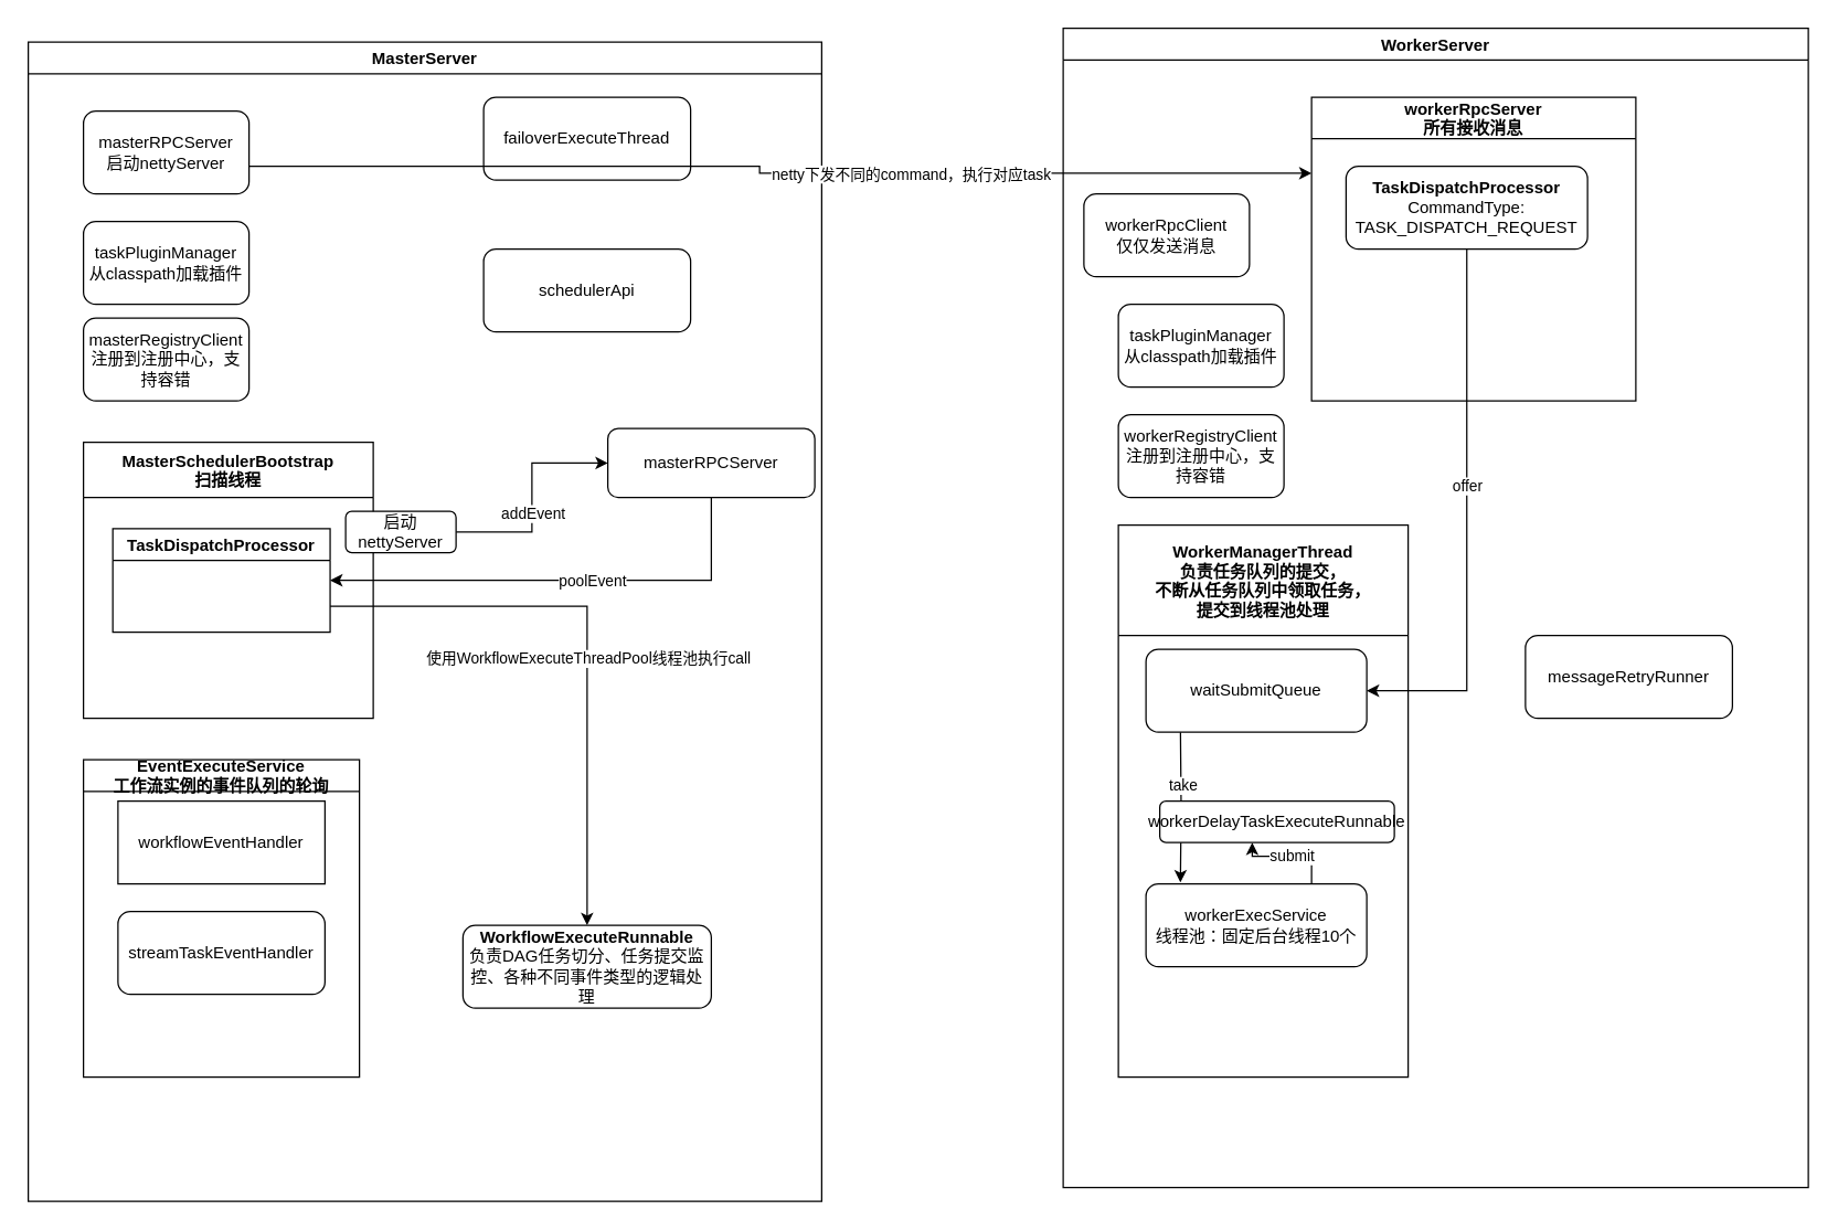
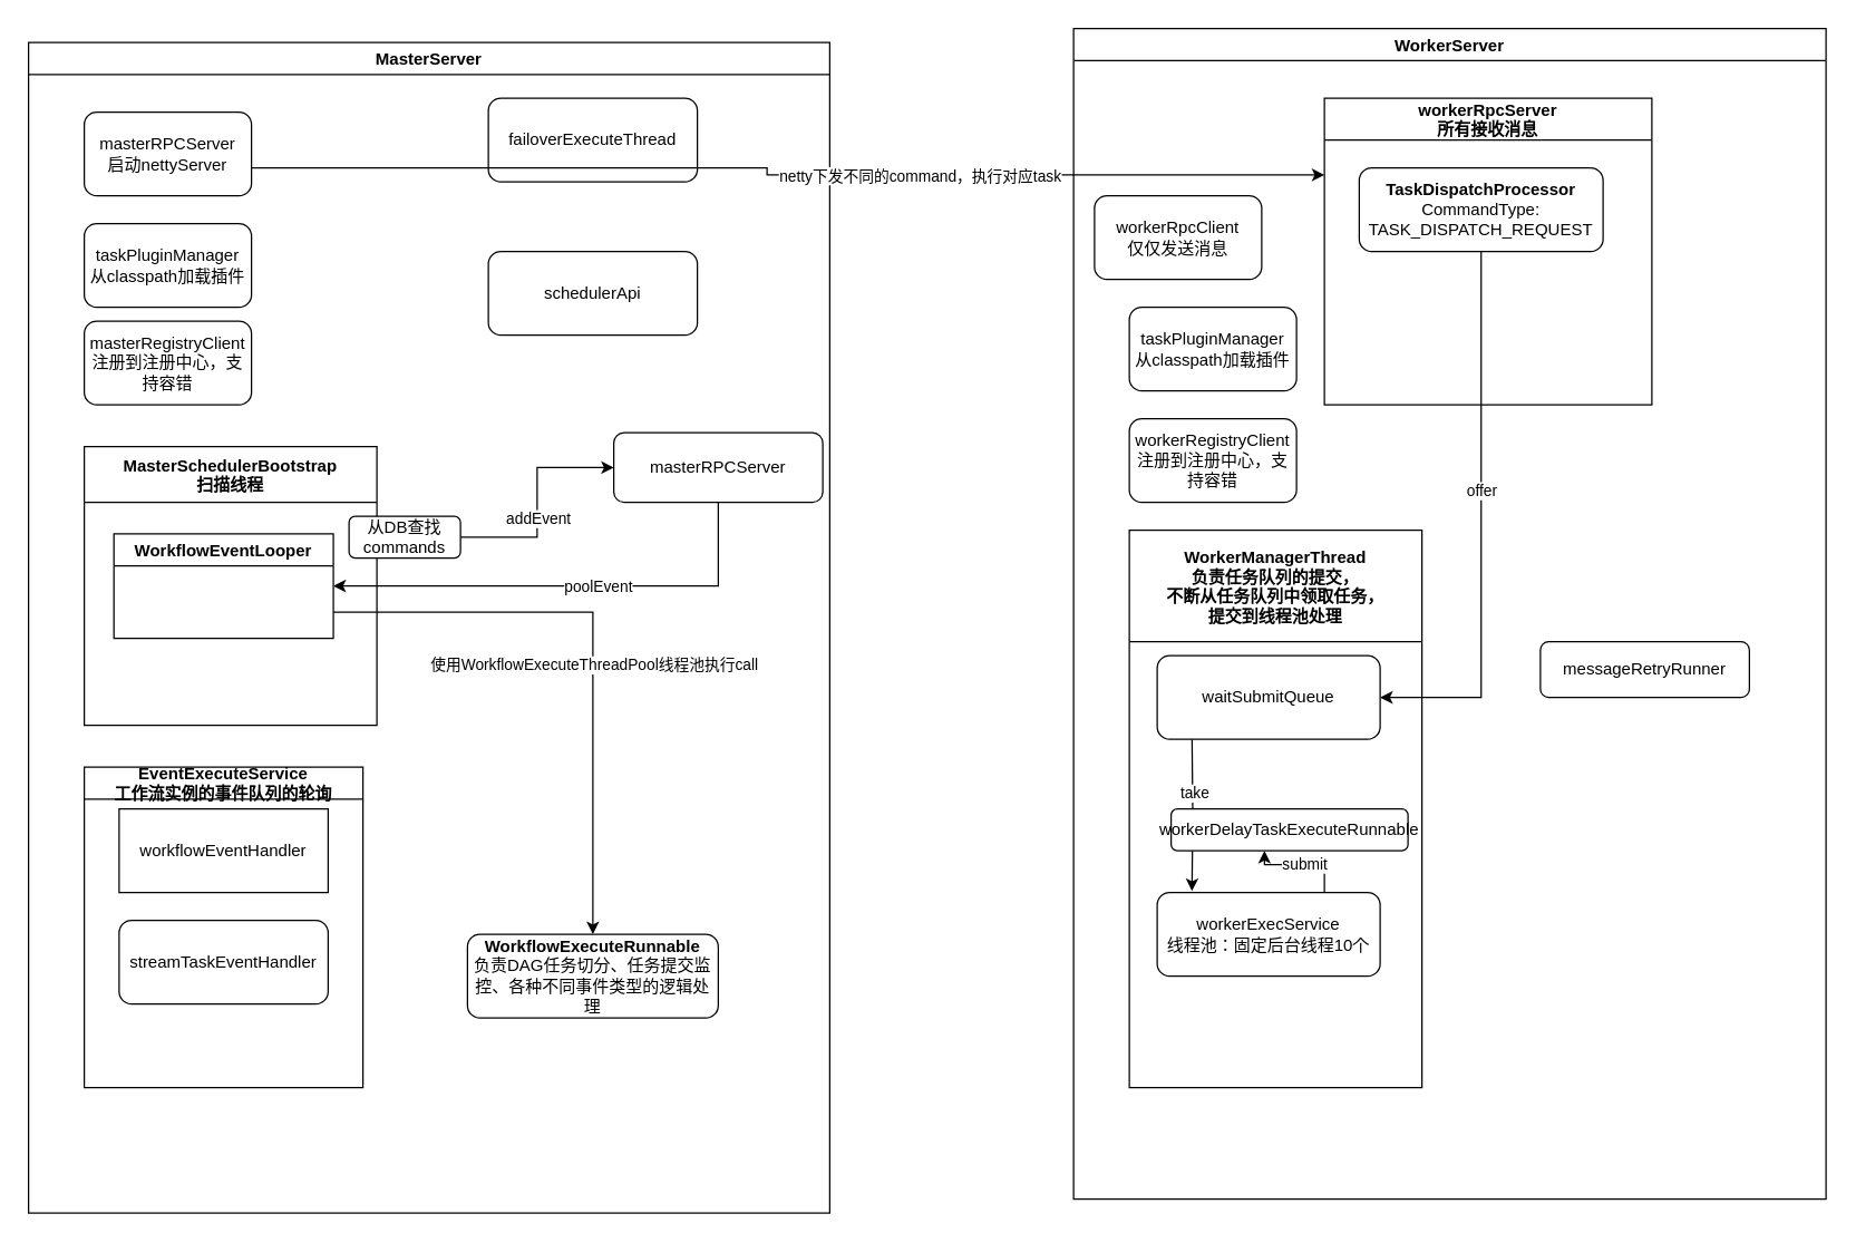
  <mxCell id="0" />
  <mxCell id="1" parent="0" />
  <mxCell id="2" value="MasterServer" style="swimlane;" vertex="1" parent="1"><mxGeometry x="20" y="30" width="575" height="840" as="geometry"><mxRectangle x="80" y="90" width="120" height="30" as="alternateBounds" /></mxGeometry></mxCell>
  <mxCell id="3" value="masterRPCServer&lt;br&gt;启动nettyServer" style="rounded=1;whiteSpace=wrap;html=1;" vertex="1" parent="2"><mxGeometry x="40" y="50" width="120" height="60" as="geometry" /></mxCell>
  <mxCell id="4" value="taskPluginManager&lt;br&gt;从classpath加载插件" style="rounded=1;whiteSpace=wrap;html=1;" vertex="1" parent="2"><mxGeometry x="40" y="130" width="120" height="60" as="geometry" /></mxCell>
  <mxCell id="5" value="masterRegistryClient&lt;br&gt;注册到注册中心，支持容错" style="rounded=1;whiteSpace=wrap;html=1;" vertex="1" parent="2"><mxGeometry x="40" y="200" width="120" height="60" as="geometry" /></mxCell>
  <mxCell id="6" style="edgeStyle=orthogonalEdgeStyle;rounded=0;orthogonalLoop=1;jettySize=auto;html=1;exitX=1;exitY=0.5;exitDx=0;exitDy=0;entryX=0;entryY=0.5;entryDx=0;entryDy=0;" edge="1" parent="2" source="21" target="20"><mxGeometry relative="1" as="geometry" /></mxCell>
  <mxCell id="7" value="addEvent" style="edgeLabel;html=1;align=center;verticalAlign=middle;resizable=0;points=[];" vertex="1" connectable="0" parent="6"><mxGeometry x="-0.14" relative="1" as="geometry"><mxPoint as="offset" /></mxGeometry></mxCell>
  <mxCell id="8" value="MasterSchedulerBootstrap&#10;扫描线程" style="swimlane;startSize=40;" vertex="1" parent="2"><mxGeometry x="40" y="290" width="210" height="200" as="geometry"><mxRectangle x="40" y="290" width="200" height="30" as="alternateBounds" /></mxGeometry></mxCell>
- <mxCell id="9" value="TaskDispatchProcessor" style="swimlane;" vertex="1" parent="8"><mxGeometry x="21.25" y="62.5" width="157.5" height="75" as="geometry" /></mxCell>
+ <mxCell id="9" value="WorkflowEventLooper" style="swimlane;" vertex="1" parent="8"><mxGeometry x="21.25" y="62.5" width="157.5" height="75" as="geometry" /></mxCell>
  <mxCell id="10" value="EventExecuteService&#10;工作流实例的事件队列的轮询" style="swimlane;" vertex="1" parent="2"><mxGeometry x="40" y="520" width="200" height="230" as="geometry" /></mxCell>
  <mxCell id="11" value="workflowEventHandler" style="whiteSpace=wrap;html=1;rounded=0;" vertex="1" parent="10"><mxGeometry x="25" y="30" width="150" height="60" as="geometry" /></mxCell>
  <mxCell id="12" value="streamTaskEventHandler" style="rounded=1;whiteSpace=wrap;html=1;" vertex="1" parent="10"><mxGeometry x="25" y="110" width="150" height="60" as="geometry" /></mxCell>
  <mxCell id="13" value="failoverExecuteThread" style="rounded=1;whiteSpace=wrap;html=1;" vertex="1" parent="2"><mxGeometry x="330" y="40" width="150" height="60" as="geometry" /></mxCell>
  <mxCell id="14" value="schedulerApi" style="rounded=1;whiteSpace=wrap;html=1;" vertex="1" parent="2"><mxGeometry x="330" y="150" width="150" height="60" as="geometry" /></mxCell>
  <mxCell id="15" value="&lt;b&gt;WorkflowExecuteRunnable&lt;/b&gt;&lt;br&gt;负责DAG任务切分、任务提交监控、各种不同事件类型的逻辑处理" style="rounded=1;whiteSpace=wrap;html=1;" vertex="1" parent="2"><mxGeometry x="315" y="640" width="180" height="60" as="geometry" /></mxCell>
  <mxCell id="16" style="edgeStyle=orthogonalEdgeStyle;rounded=0;orthogonalLoop=1;jettySize=auto;html=1;exitX=1;exitY=0.75;exitDx=0;exitDy=0;" edge="1" parent="2" source="9" target="15"><mxGeometry relative="1" as="geometry" /></mxCell>
  <mxCell id="17" value="使用WorkflowExecuteThreadPool线程池执行call" style="edgeLabel;html=1;align=center;verticalAlign=middle;resizable=0;points=[];" vertex="1" connectable="0" parent="16"><mxGeometry x="-0.073" relative="1" as="geometry"><mxPoint y="31" as="offset" /></mxGeometry></mxCell>
  <mxCell id="18" style="edgeStyle=orthogonalEdgeStyle;rounded=0;orthogonalLoop=1;jettySize=auto;html=1;entryX=1;entryY=0.5;entryDx=0;entryDy=0;exitX=0.5;exitY=1;exitDx=0;exitDy=0;" edge="1" parent="2" source="20" target="9"><mxGeometry relative="1" as="geometry"><Array as="points"><mxPoint x="495" y="390" /></Array></mxGeometry></mxCell>
  <mxCell id="19" value="poolEvent" style="edgeLabel;html=1;align=center;verticalAlign=middle;resizable=0;points=[];" vertex="1" connectable="0" parent="18"><mxGeometry x="-0.127" relative="1" as="geometry"><mxPoint as="offset" /></mxGeometry></mxCell>
  <mxCell id="20" value="masterRPCServer" style="rounded=1;whiteSpace=wrap;html=1;" vertex="1" parent="2"><mxGeometry x="420" y="280" width="150" height="50" as="geometry" /></mxCell>
- <mxCell id="21" value="启动nettyServer" style="rounded=1;whiteSpace=wrap;html=1;" vertex="1" parent="2"><mxGeometry x="230" y="340" width="80" height="30" as="geometry" /></mxCell>
+ <mxCell id="21" value="从DB查找commands" style="rounded=1;whiteSpace=wrap;html=1;" vertex="1" parent="2"><mxGeometry x="230" y="340" width="80" height="30" as="geometry" /></mxCell>
  <mxCell id="22" style="edgeStyle=orthogonalEdgeStyle;rounded=0;orthogonalLoop=1;jettySize=auto;html=1;entryX=0;entryY=0.25;entryDx=0;entryDy=0;" edge="1" parent="1" source="3" target="37"><mxGeometry relative="1" as="geometry"><mxPoint x="685" y="100" as="targetPoint" /><Array as="points"><mxPoint x="550" y="120" /><mxPoint x="550" y="125" /></Array></mxGeometry></mxCell>
  <mxCell id="23" value="netty下发不同的command，执行对应task" style="edgeLabel;html=1;align=center;verticalAlign=middle;resizable=0;points=[];" vertex="1" connectable="0" parent="22"><mxGeometry x="0.25" y="-1" relative="1" as="geometry"><mxPoint as="offset" /></mxGeometry></mxCell>
  <mxCell id="24" value="WorkerServer" style="swimlane;" vertex="1" parent="1"><mxGeometry x="770" y="20" width="540" height="840" as="geometry"><mxRectangle x="80" y="90" width="120" height="30" as="alternateBounds" /></mxGeometry></mxCell>
  <mxCell id="25" value="taskPluginManager&lt;br&gt;从classpath加载插件" style="rounded=1;whiteSpace=wrap;html=1;" vertex="1" parent="24"><mxGeometry x="40" y="200" width="120" height="60" as="geometry" /></mxCell>
  <mxCell id="26" value="workerRegistryClient&lt;br&gt;注册到注册中心，支持容错" style="rounded=1;whiteSpace=wrap;html=1;" vertex="1" parent="24"><mxGeometry x="40" y="280" width="120" height="60" as="geometry" /></mxCell>
  <mxCell id="27" value="WorkerManagerThread&#10;负责任务队列的提交，&#10;不断从任务队列中领取任务，&#10;提交到线程池处理" style="swimlane;startSize=80;" vertex="1" parent="24"><mxGeometry x="40" y="360" width="210" height="400" as="geometry"><mxRectangle x="40" y="290" width="200" height="30" as="alternateBounds" /></mxGeometry></mxCell>
  <mxCell id="28" style="edgeStyle=orthogonalEdgeStyle;rounded=0;orthogonalLoop=1;jettySize=auto;html=1;entryX=0.156;entryY=-0.017;entryDx=0;entryDy=0;entryPerimeter=0;" edge="1" parent="27" target="33"><mxGeometry relative="1" as="geometry"><mxPoint x="45" y="150" as="sourcePoint" /><mxPoint x="45" y="210" as="targetPoint" /></mxGeometry></mxCell>
  <mxCell id="29" value="take" style="edgeLabel;html=1;align=center;verticalAlign=middle;resizable=0;points=[];" vertex="1" connectable="0" parent="28"><mxGeometry x="-0.286" y="1" relative="1" as="geometry"><mxPoint as="offset" /></mxGeometry></mxCell>
  <mxCell id="30" value="waitSubmitQueue" style="rounded=1;whiteSpace=wrap;html=1;" vertex="1" parent="27"><mxGeometry x="20" y="90" width="160" height="60" as="geometry" /></mxCell>
  <mxCell id="31" style="edgeStyle=orthogonalEdgeStyle;rounded=0;orthogonalLoop=1;jettySize=auto;html=1;exitX=0.75;exitY=0;exitDx=0;exitDy=0;entryX=0.394;entryY=1;entryDx=0;entryDy=0;entryPerimeter=0;" edge="1" parent="27" source="33" target="34"><mxGeometry relative="1" as="geometry" /></mxCell>
  <mxCell id="32" value="submit" style="edgeLabel;html=1;align=center;verticalAlign=middle;resizable=0;points=[];" vertex="1" connectable="0" parent="31"><mxGeometry x="-0.016" y="-1" relative="1" as="geometry"><mxPoint x="1" as="offset" /></mxGeometry></mxCell>
  <mxCell id="33" value="workerExecService&lt;br&gt;线程池：固定后台线程10个" style="rounded=1;whiteSpace=wrap;html=1;" vertex="1" parent="27"><mxGeometry x="20" y="260" width="160" height="60" as="geometry" /></mxCell>
  <mxCell id="34" value="workerDelayTaskExecuteRunnable" style="rounded=1;whiteSpace=wrap;html=1;" vertex="1" parent="27"><mxGeometry x="30" y="200" width="170" height="30" as="geometry" /></mxCell>
- <mxCell id="35" value="messageRetryRunner" style="rounded=1;whiteSpace=wrap;html=1;" vertex="1" parent="24"><mxGeometry x="335" y="440" width="150" height="60" as="geometry" /></mxCell>
+ <mxCell id="35" value="messageRetryRunner" style="rounded=1;whiteSpace=wrap;html=1;" vertex="1" parent="24"><mxGeometry x="335" y="440" width="150" height="40" as="geometry" /></mxCell>
  <mxCell id="36" value="workerRpcClient&lt;br&gt;仅仅发送消息" style="rounded=1;whiteSpace=wrap;html=1;" vertex="1" parent="24"><mxGeometry x="15" y="120" width="120" height="60" as="geometry" /></mxCell>
  <mxCell id="37" value="workerRpcServer&#10;所有接收消息" style="swimlane;startSize=30;" vertex="1" parent="24"><mxGeometry x="180" y="50" width="235" height="220" as="geometry"><mxRectangle x="180" y="50" width="140" height="40" as="alternateBounds" /></mxGeometry></mxCell>
  <mxCell id="38" value="&lt;b&gt;TaskDispatchProcessor&lt;/b&gt;&lt;br&gt;CommandType:&lt;br&gt;TASK_DISPATCH_REQUEST" style="rounded=1;whiteSpace=wrap;html=1;" vertex="1" parent="37"><mxGeometry x="25" y="50" width="175" height="60" as="geometry" /></mxCell>
  <mxCell id="39" style="edgeStyle=orthogonalEdgeStyle;rounded=0;orthogonalLoop=1;jettySize=auto;html=1;entryX=1;entryY=0.5;entryDx=0;entryDy=0;exitX=0.5;exitY=1;exitDx=0;exitDy=0;" edge="1" parent="24" source="38" target="30"><mxGeometry relative="1" as="geometry" /></mxCell>
  <mxCell id="40" value="offer" style="edgeLabel;html=1;align=center;verticalAlign=middle;resizable=0;points=[];" vertex="1" connectable="0" parent="39"><mxGeometry x="-0.128" relative="1" as="geometry"><mxPoint as="offset" /></mxGeometry></mxCell>
